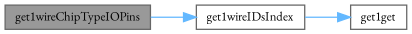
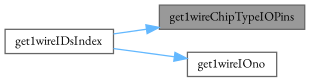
  digraph {
    fontname="EB Garamond"
    rankdir=LR
    node [color=grey40 fillcolor=white fontname="EB Garamond" fontsize=10 shape=box style=filled]
    edge [color=steelblue1 fontname="EB Garamond" fontsize=10 labelfontname=Helvetica labelfontsize=10 style=solid]
    n1 [color=gray40 fillcolor=grey60 fontcolor=black height=0.2 label=get1wireChipTypeIOPins width=0.4]
    n2 [height=0.2 label=get1wireIDsIndex width=0.4]
-   n3 [height=0.2 label=get1get width=0.4]
-   n1 -> n2
+   n3 [height=0.2 label=get1wireIOno width=0.4]
+   n2 -> n1
    n2 -> n3
  }
